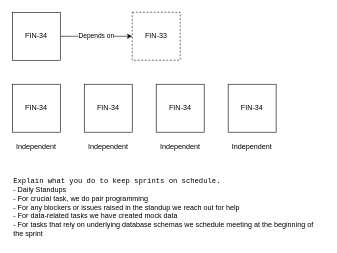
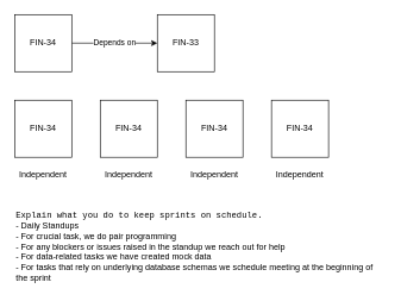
  <mxCell id="0" />
  <mxCell id="1" parent="0" />
  <mxCell id="2" value="Depends on" style="edgeStyle=orthogonalEdgeStyle;rounded=0;orthogonalLoop=1;jettySize=auto;html=1;" edge="1" parent="1" source="3" target="4"><mxGeometry relative="1" as="geometry" /></mxCell>
  <mxCell id="3" value="FIN-34" style="whiteSpace=wrap;html=1;aspect=fixed;" vertex="1" parent="1"><mxGeometry x="20" y="20" width="80" height="80" as="geometry" /></mxCell>
- <mxCell id="4" value="FIN-33" style="whiteSpace=wrap;html=1;aspect=fixed;dashed=1;" vertex="1" parent="1"><mxGeometry x="220" y="20" width="80" height="80" as="geometry" /></mxCell>
+ <mxCell id="4" value="FIN-33" style="whiteSpace=wrap;html=1;aspect=fixed;" vertex="1" parent="1"><mxGeometry x="220" y="20" width="80" height="80" as="geometry" /></mxCell>
  <mxCell id="5" value="FIN-34" style="whiteSpace=wrap;html=1;aspect=fixed;" vertex="1" parent="1"><mxGeometry x="20" y="140" width="80" height="80" as="geometry" /></mxCell>
  <mxCell id="6" value="FIN-34" style="whiteSpace=wrap;html=1;aspect=fixed;" vertex="1" parent="1"><mxGeometry x="140" y="140" width="80" height="80" as="geometry" /></mxCell>
  <mxCell id="7" value="FIN-34" style="whiteSpace=wrap;html=1;aspect=fixed;" vertex="1" parent="1"><mxGeometry x="260" y="140" width="80" height="80" as="geometry" /></mxCell>
  <mxCell id="8" value="FIN-34" style="whiteSpace=wrap;html=1;aspect=fixed;" vertex="1" parent="1"><mxGeometry x="380" y="140" width="80" height="80" as="geometry" /></mxCell>
  <mxCell id="9" value="Independent" style="text;html=1;strokeColor=none;fillColor=none;align=center;verticalAlign=middle;whiteSpace=wrap;rounded=0;" vertex="1" parent="1"><mxGeometry x="30" y="230" width="60" height="30" as="geometry" /></mxCell>
  <mxCell id="10" value="Independent" style="text;html=1;strokeColor=none;fillColor=none;align=center;verticalAlign=middle;whiteSpace=wrap;rounded=0;" vertex="1" parent="1"><mxGeometry x="150" y="230" width="60" height="30" as="geometry" /></mxCell>
  <mxCell id="11" value="Independent" style="text;html=1;strokeColor=none;fillColor=none;align=center;verticalAlign=middle;whiteSpace=wrap;rounded=0;" vertex="1" parent="1"><mxGeometry x="270" y="230" width="60" height="30" as="geometry" /></mxCell>
  <mxCell id="12" value="Independent" style="text;html=1;strokeColor=none;fillColor=none;align=center;verticalAlign=middle;whiteSpace=wrap;rounded=0;" vertex="1" parent="1"><mxGeometry x="390" y="230" width="60" height="30" as="geometry" /></mxCell>
  <mxCell id="13" value="&lt;p&gt;&lt;font&gt;&lt;span style=&quot;font-family: Menlo, Monaco, &amp;quot;Courier New&amp;quot;, monospace;&quot;&gt;Explain what you do to keep sprints on schedule.&lt;br&gt;&lt;/span&gt;- Daily Standups&lt;br&gt;- For crucial task, we do pair programming&lt;br&gt;- For any blockers or issues raised in the standup we reach out for help&lt;br&gt;- For data-related tasks we have created mock data&lt;br&gt;- For tasks that rely on underlying database schemas we schedule meeting at the beginning of the sprint&lt;/font&gt;&lt;/p&gt;" style="text;html=1;align=left;verticalAlign=middle;whiteSpace=wrap;rounded=0;fillColor=none;labelPosition=center;verticalLabelPosition=middle;labelBackgroundColor=none;fontColor=default;" vertex="1" parent="1"><mxGeometry x="20" y="290" width="520" height="110" as="geometry" /></mxCell>
